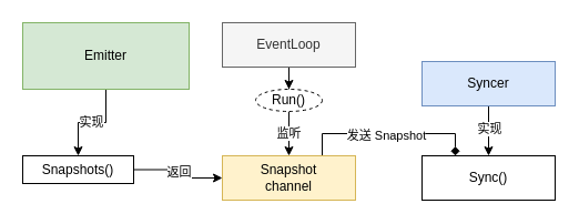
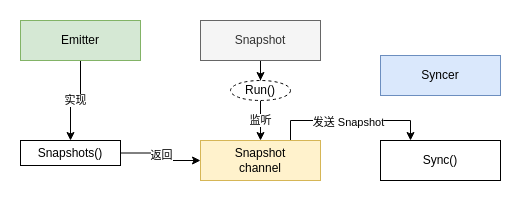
  <mxCell id="0" />
  <mxCell id="1" parent="0" />
  <mxCell id="2" value="实现" style="edgeStyle=orthogonalEdgeStyle;rounded=0;orthogonalLoop=1;jettySize=auto;html=1;entryX=0.5;entryY=0;entryDx=0;entryDy=0;" parent="1" source="3" target="6" edge="1"><mxGeometry relative="1" as="geometry" /></mxCell>
- <mxCell id="3" value="Emitter" style="rounded=0;whiteSpace=wrap;html=1;fillColor=#d5e8d4;strokeColor=#82b366;" parent="1" vertex="1"><mxGeometry x="20" y="20" width="150" height="60" as="geometry" /></mxCell>
+ <mxCell id="3" value="Emitter" style="rounded=0;whiteSpace=wrap;html=1;fillColor=#d5e8d4;strokeColor=#82b366;" parent="1" vertex="1"><mxGeometry x="20" y="20" width="120" height="40" as="geometry" /></mxCell>
  <mxCell id="4" value="" style="edgeStyle=orthogonalEdgeStyle;rounded=0;orthogonalLoop=1;jettySize=auto;html=1;" parent="1" source="6" target="12" edge="1"><mxGeometry relative="1" as="geometry" /></mxCell>
  <mxCell id="5" value="返回" style="edgeLabel;html=1;align=center;verticalAlign=middle;resizable=0;points=[];" parent="4" vertex="1" connectable="0"><mxGeometry x="-0.05" relative="1" as="geometry"><mxPoint as="offset" /></mxGeometry></mxCell>
  <mxCell id="6" value="Snapshots()" style="rounded=0;whiteSpace=wrap;html=1;" parent="1" vertex="1"><mxGeometry x="20" y="140" width="100" height="25" as="geometry" /></mxCell>
- <mxCell id="7" value="" style="edgeStyle=orthogonalEdgeStyle;rounded=0;orthogonalLoop=1;jettySize=auto;html=1;" parent="1" source="9" target="13" edge="1"><mxGeometry relative="1" as="geometry" /></mxCell>
- <mxCell id="8" value="实现" style="edgeLabel;html=1;align=center;verticalAlign=middle;resizable=0;points=[];" parent="7" vertex="1" connectable="0"><mxGeometry x="-0.133" relative="1" as="geometry"><mxPoint as="offset" /></mxGeometry></mxCell>
  <mxCell id="9" value="Syncer" style="rounded=0;whiteSpace=wrap;html=1;fillColor=#dae8fc;strokeColor=#6c8ebf;" parent="1" vertex="1"><mxGeometry x="380" y="55" width="120" height="40" as="geometry" /></mxCell>
- <mxCell id="10" style="edgeStyle=orthogonalEdgeStyle;rounded=0;orthogonalLoop=1;jettySize=auto;html=1;exitX=0.75;exitY=0;exitDx=0;exitDy=0;entryX=0.25;entryY=0;entryDx=0;entryDy=0;endArrow=diamond;" parent="1" source="12" target="13" edge="1"><mxGeometry relative="1" as="geometry" /></mxCell>
+ <mxCell id="10" style="edgeStyle=orthogonalEdgeStyle;rounded=0;orthogonalLoop=1;jettySize=auto;html=1;exitX=0.75;exitY=0;exitDx=0;exitDy=0;entryX=0.25;entryY=0;entryDx=0;entryDy=0;" parent="1" source="12" target="13" edge="1"><mxGeometry relative="1" as="geometry" /></mxCell>
  <mxCell id="11" value="发送 Snapshot" style="edgeLabel;html=1;align=center;verticalAlign=middle;resizable=0;points=[];" parent="10" vertex="1" connectable="0"><mxGeometry x="-0.353" y="-1" relative="1" as="geometry"><mxPoint x="25" as="offset" /></mxGeometry></mxCell>
  <mxCell id="12" value="Snapshot&lt;br&gt;channel" style="rounded=0;whiteSpace=wrap;html=1;fillColor=#fff2cc;strokeColor=#d6b656;" parent="1" vertex="1"><mxGeometry x="200" y="140" width="120" height="40" as="geometry" /></mxCell>
  <mxCell id="13" value="Sync()" style="rounded=0;whiteSpace=wrap;html=1;" parent="1" vertex="1"><mxGeometry x="380" y="140" width="120" height="40" as="geometry" /></mxCell>
  <mxCell id="14" value="监听" style="edgeStyle=orthogonalEdgeStyle;rounded=0;orthogonalLoop=1;jettySize=auto;html=1;entryX=0.5;entryY=0;entryDx=0;entryDy=0;" parent="1" source="17" target="12" edge="1"><mxGeometry relative="1" as="geometry" /></mxCell>
  <mxCell id="15" style="edgeStyle=orthogonalEdgeStyle;rounded=0;orthogonalLoop=1;jettySize=auto;html=1;" parent="1" source="16" target="17" edge="1"><mxGeometry relative="1" as="geometry" /></mxCell>
- <mxCell id="16" value="EventLoop" style="rounded=0;whiteSpace=wrap;html=1;fillColor=#f5f5f5;strokeColor=#666666;fontColor=#333333;" parent="1" vertex="1"><mxGeometry x="200" y="20" width="120" height="40" as="geometry" /></mxCell>
+ <mxCell id="16" value="Snapshot" style="rounded=0;whiteSpace=wrap;html=1;fillColor=#f5f5f5;strokeColor=#666666;fontColor=#333333;" parent="1" vertex="1"><mxGeometry x="200" y="20" width="120" height="40" as="geometry" /></mxCell>
  <mxCell id="17" value="Run()" style="ellipse;whiteSpace=wrap;html=1;dashed=1;" parent="1" vertex="1"><mxGeometry x="230" y="80" width="60" height="20" as="geometry" /></mxCell>
